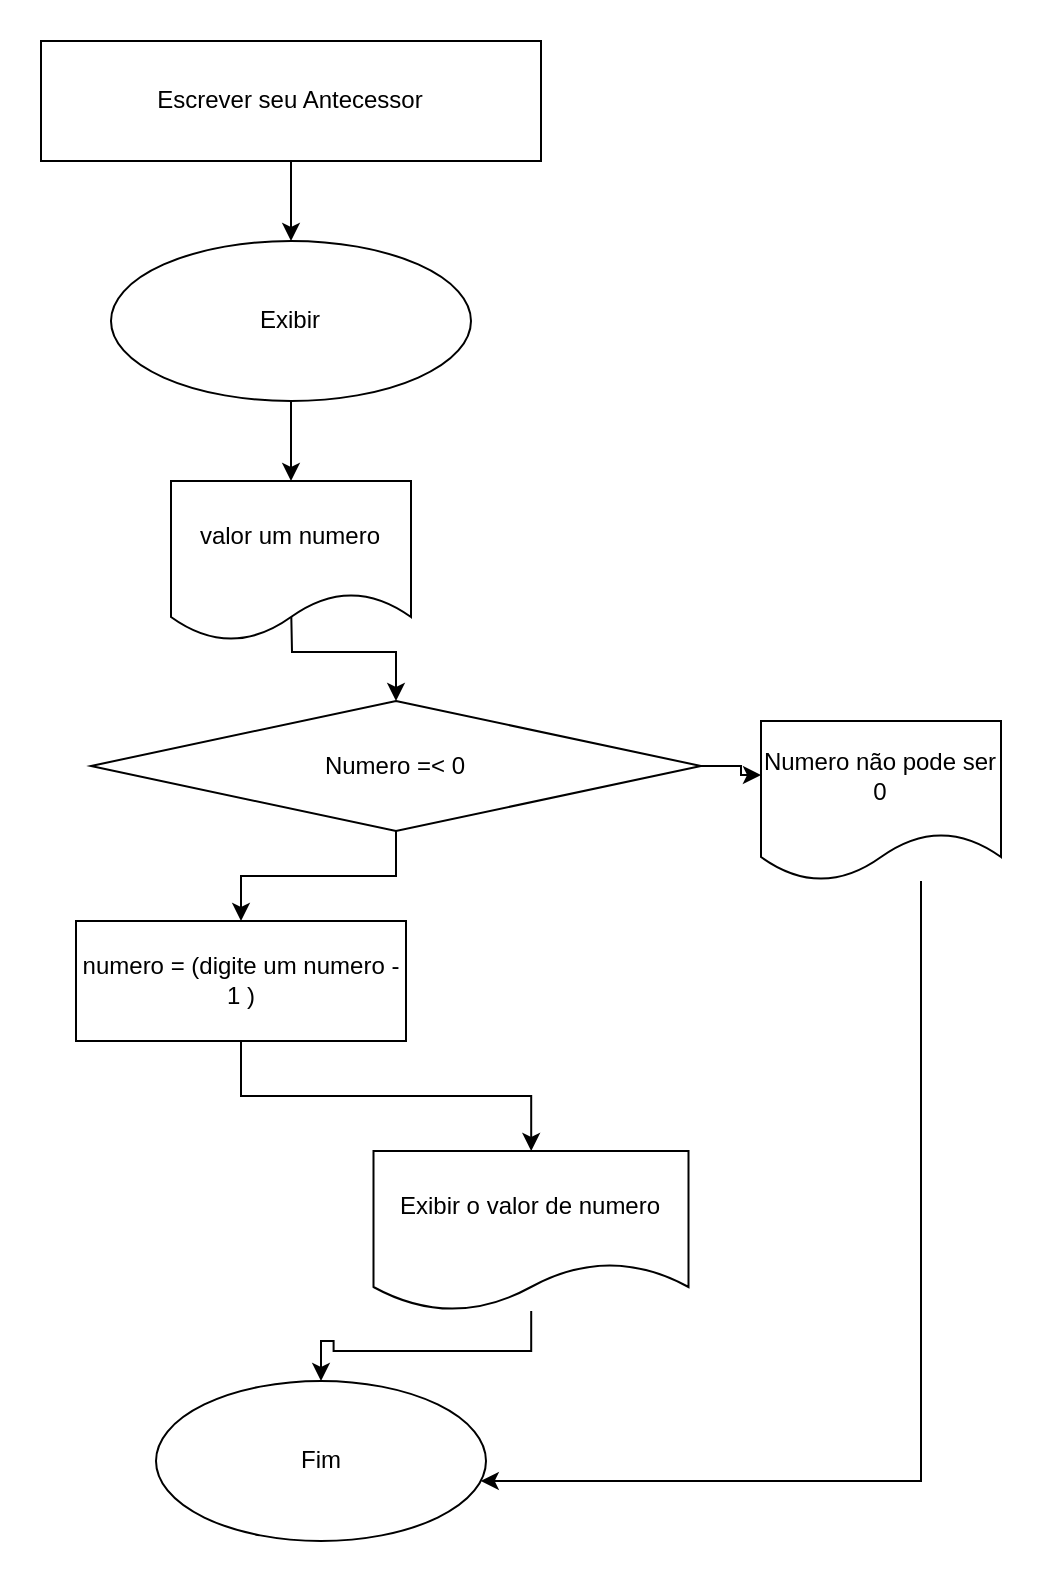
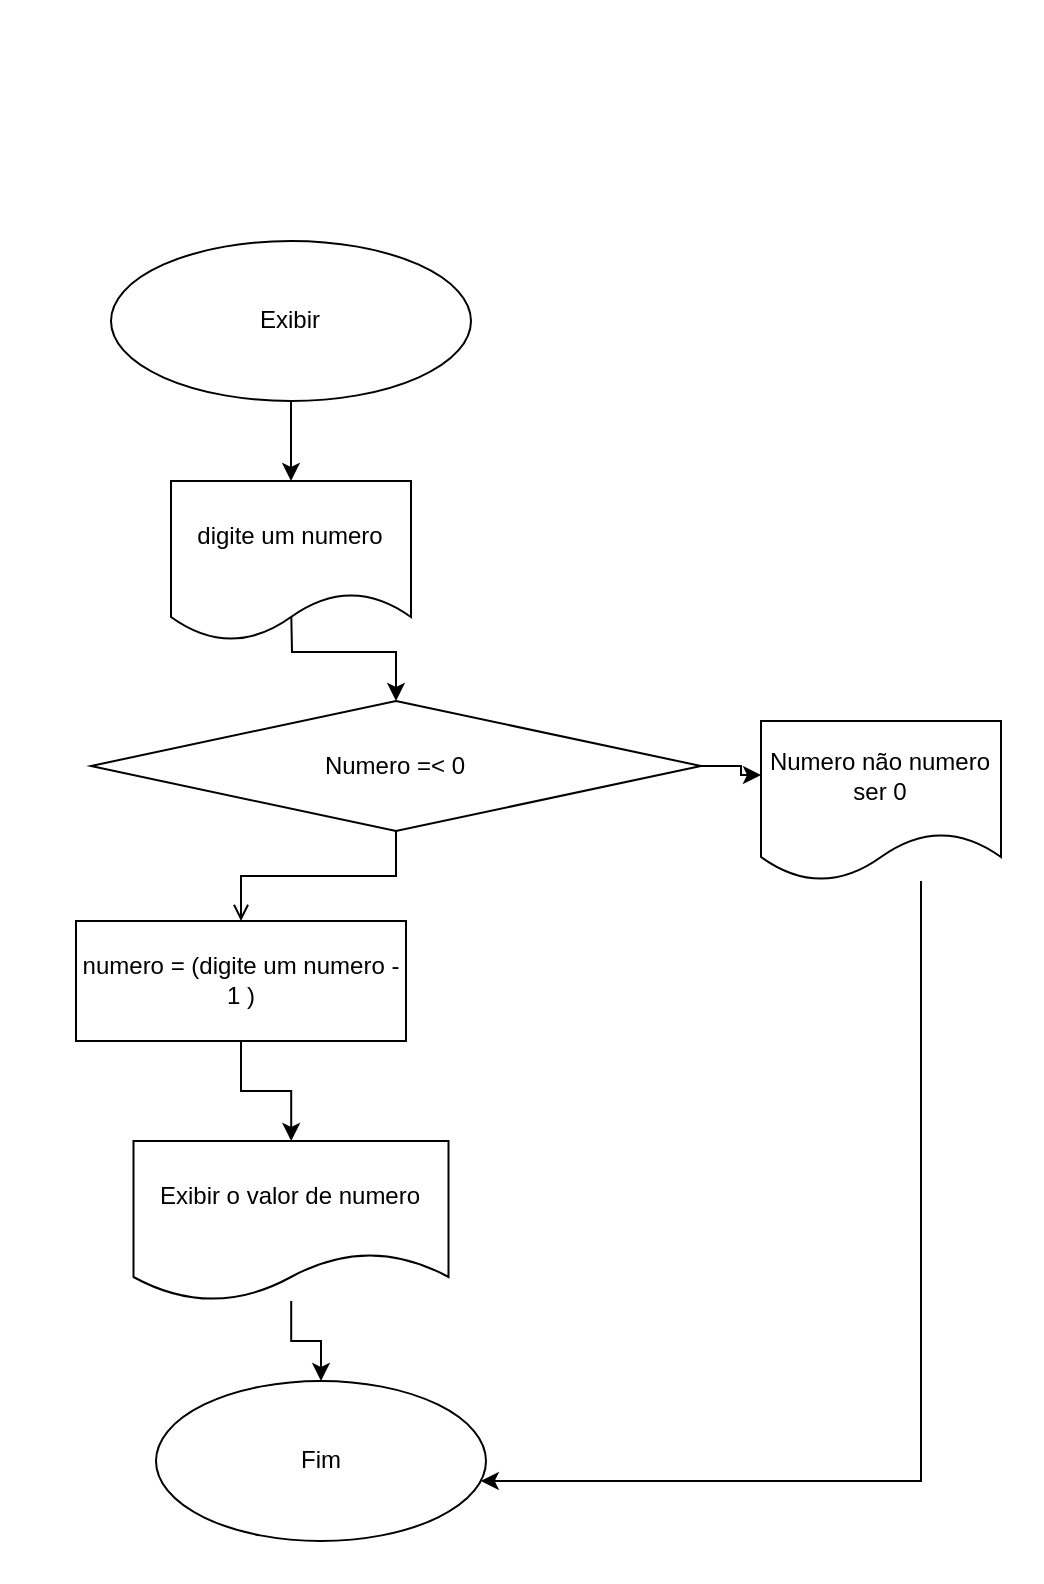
  <mxCell id="0" />
  <mxCell id="1" parent="0" />
- <mxCell id="2" value="" style="edgeStyle=orthogonalEdgeStyle;rounded=0;orthogonalLoop=1;jettySize=auto;html=1;" parent="1" source="3" target="5" edge="1"><mxGeometry relative="1" as="geometry" /></mxCell>
- <mxCell id="3" value="Escrever seu Antecessor" style="rounded=0;whiteSpace=wrap;html=1;" parent="1" vertex="1"><mxGeometry x="20" y="20" width="250" height="60" as="geometry" /></mxCell>
  <mxCell id="4" value="" style="edgeStyle=orthogonalEdgeStyle;rounded=0;orthogonalLoop=1;jettySize=auto;html=1;" parent="1" source="5" edge="1"><mxGeometry relative="1" as="geometry"><mxPoint x="145" y="240" as="targetPoint" /></mxGeometry></mxCell>
  <mxCell id="5" value="Exibir" style="ellipse;whiteSpace=wrap;html=1;" parent="1" vertex="1"><mxGeometry x="55" y="120" width="180" height="80" as="geometry" /></mxCell>
  <mxCell id="6" value="Fim" style="ellipse;whiteSpace=wrap;html=1;" parent="1" vertex="1"><mxGeometry x="77.5" y="690" width="165" height="80" as="geometry" /></mxCell>
  <mxCell id="7" value="" style="edgeStyle=orthogonalEdgeStyle;rounded=0;orthogonalLoop=1;jettySize=auto;html=1;" parent="1" target="16" edge="1"><mxGeometry relative="1" as="geometry"><mxPoint x="145" y="300" as="sourcePoint" /></mxGeometry></mxCell>
  <mxCell id="8" value="" style="edgeStyle=orthogonalEdgeStyle;rounded=0;orthogonalLoop=1;jettySize=auto;html=1;" parent="1" source="9" target="11" edge="1"><mxGeometry relative="1" as="geometry" /></mxCell>
  <mxCell id="9" value="numero = (digite um numero - 1 )" style="rounded=0;whiteSpace=wrap;html=1;" parent="1" vertex="1"><mxGeometry x="37.5" y="460" width="165" height="60" as="geometry" /></mxCell>
  <mxCell id="10" value="" style="edgeStyle=orthogonalEdgeStyle;rounded=0;orthogonalLoop=1;jettySize=auto;html=1;" parent="1" source="11" target="6" edge="1"><mxGeometry relative="1" as="geometry" /></mxCell>
- <mxCell id="11" value="Exibir o valor de numero" style="shape=document;whiteSpace=wrap;html=1;boundedLbl=1;" parent="1" vertex="1"><mxGeometry x="186.25" y="575" width="157.5" height="80" as="geometry" /></mxCell>
+ <mxCell id="11" value="Exibir o valor de numero" style="shape=document;whiteSpace=wrap;html=1;boundedLbl=1;" parent="1" vertex="1"><mxGeometry x="66.25" y="570" width="157.5" height="80" as="geometry" /></mxCell>
  <mxCell id="12" style="edgeStyle=orthogonalEdgeStyle;rounded=0;orthogonalLoop=1;jettySize=auto;html=1;" parent="1" source="13" target="6" edge="1"><mxGeometry relative="1" as="geometry"><mxPoint x="460" y="750" as="targetPoint" /><Array as="points"><mxPoint x="460" y="740" /></Array></mxGeometry></mxCell>
- <mxCell id="13" value="Numero não pode ser 0" style="shape=document;whiteSpace=wrap;html=1;boundedLbl=1;" parent="1" vertex="1"><mxGeometry x="380" y="360" width="120" height="80" as="geometry" /></mxCell>
+ <mxCell id="13" value="Numero não numero ser 0" style="shape=document;whiteSpace=wrap;html=1;boundedLbl=1;" parent="1" vertex="1"><mxGeometry x="380" y="360" width="120" height="80" as="geometry" /></mxCell>
  <mxCell id="14" style="edgeStyle=orthogonalEdgeStyle;rounded=0;orthogonalLoop=1;jettySize=auto;html=1;entryX=0;entryY=0.338;entryDx=0;entryDy=0;entryPerimeter=0;" parent="1" source="16" target="13" edge="1"><mxGeometry relative="1" as="geometry" /></mxCell>
- <mxCell id="15" value="" style="edgeStyle=orthogonalEdgeStyle;rounded=0;orthogonalLoop=1;jettySize=auto;html=1;" parent="1" source="16" target="9" edge="1"><mxGeometry relative="1" as="geometry" /></mxCell>
+ <mxCell id="15" value="" style="edgeStyle=orthogonalEdgeStyle;rounded=0;orthogonalLoop=1;jettySize=auto;html=1;endArrow=open;" parent="1" source="16" target="9" edge="1"><mxGeometry relative="1" as="geometry" /></mxCell>
  <mxCell id="16" value="Numero =&amp;lt; 0" style="rhombus;whiteSpace=wrap;html=1;" parent="1" vertex="1"><mxGeometry x="45" y="350" width="305" height="65" as="geometry" /></mxCell>
- <mxCell id="17" value="valor um numero" style="shape=document;whiteSpace=wrap;html=1;boundedLbl=1;" vertex="1" parent="1"><mxGeometry x="85" y="240" width="120" height="80" as="geometry" /></mxCell>
+ <mxCell id="17" value="digite um numero" style="shape=document;whiteSpace=wrap;html=1;boundedLbl=1;" vertex="1" parent="1"><mxGeometry x="85" y="240" width="120" height="80" as="geometry" /></mxCell>
